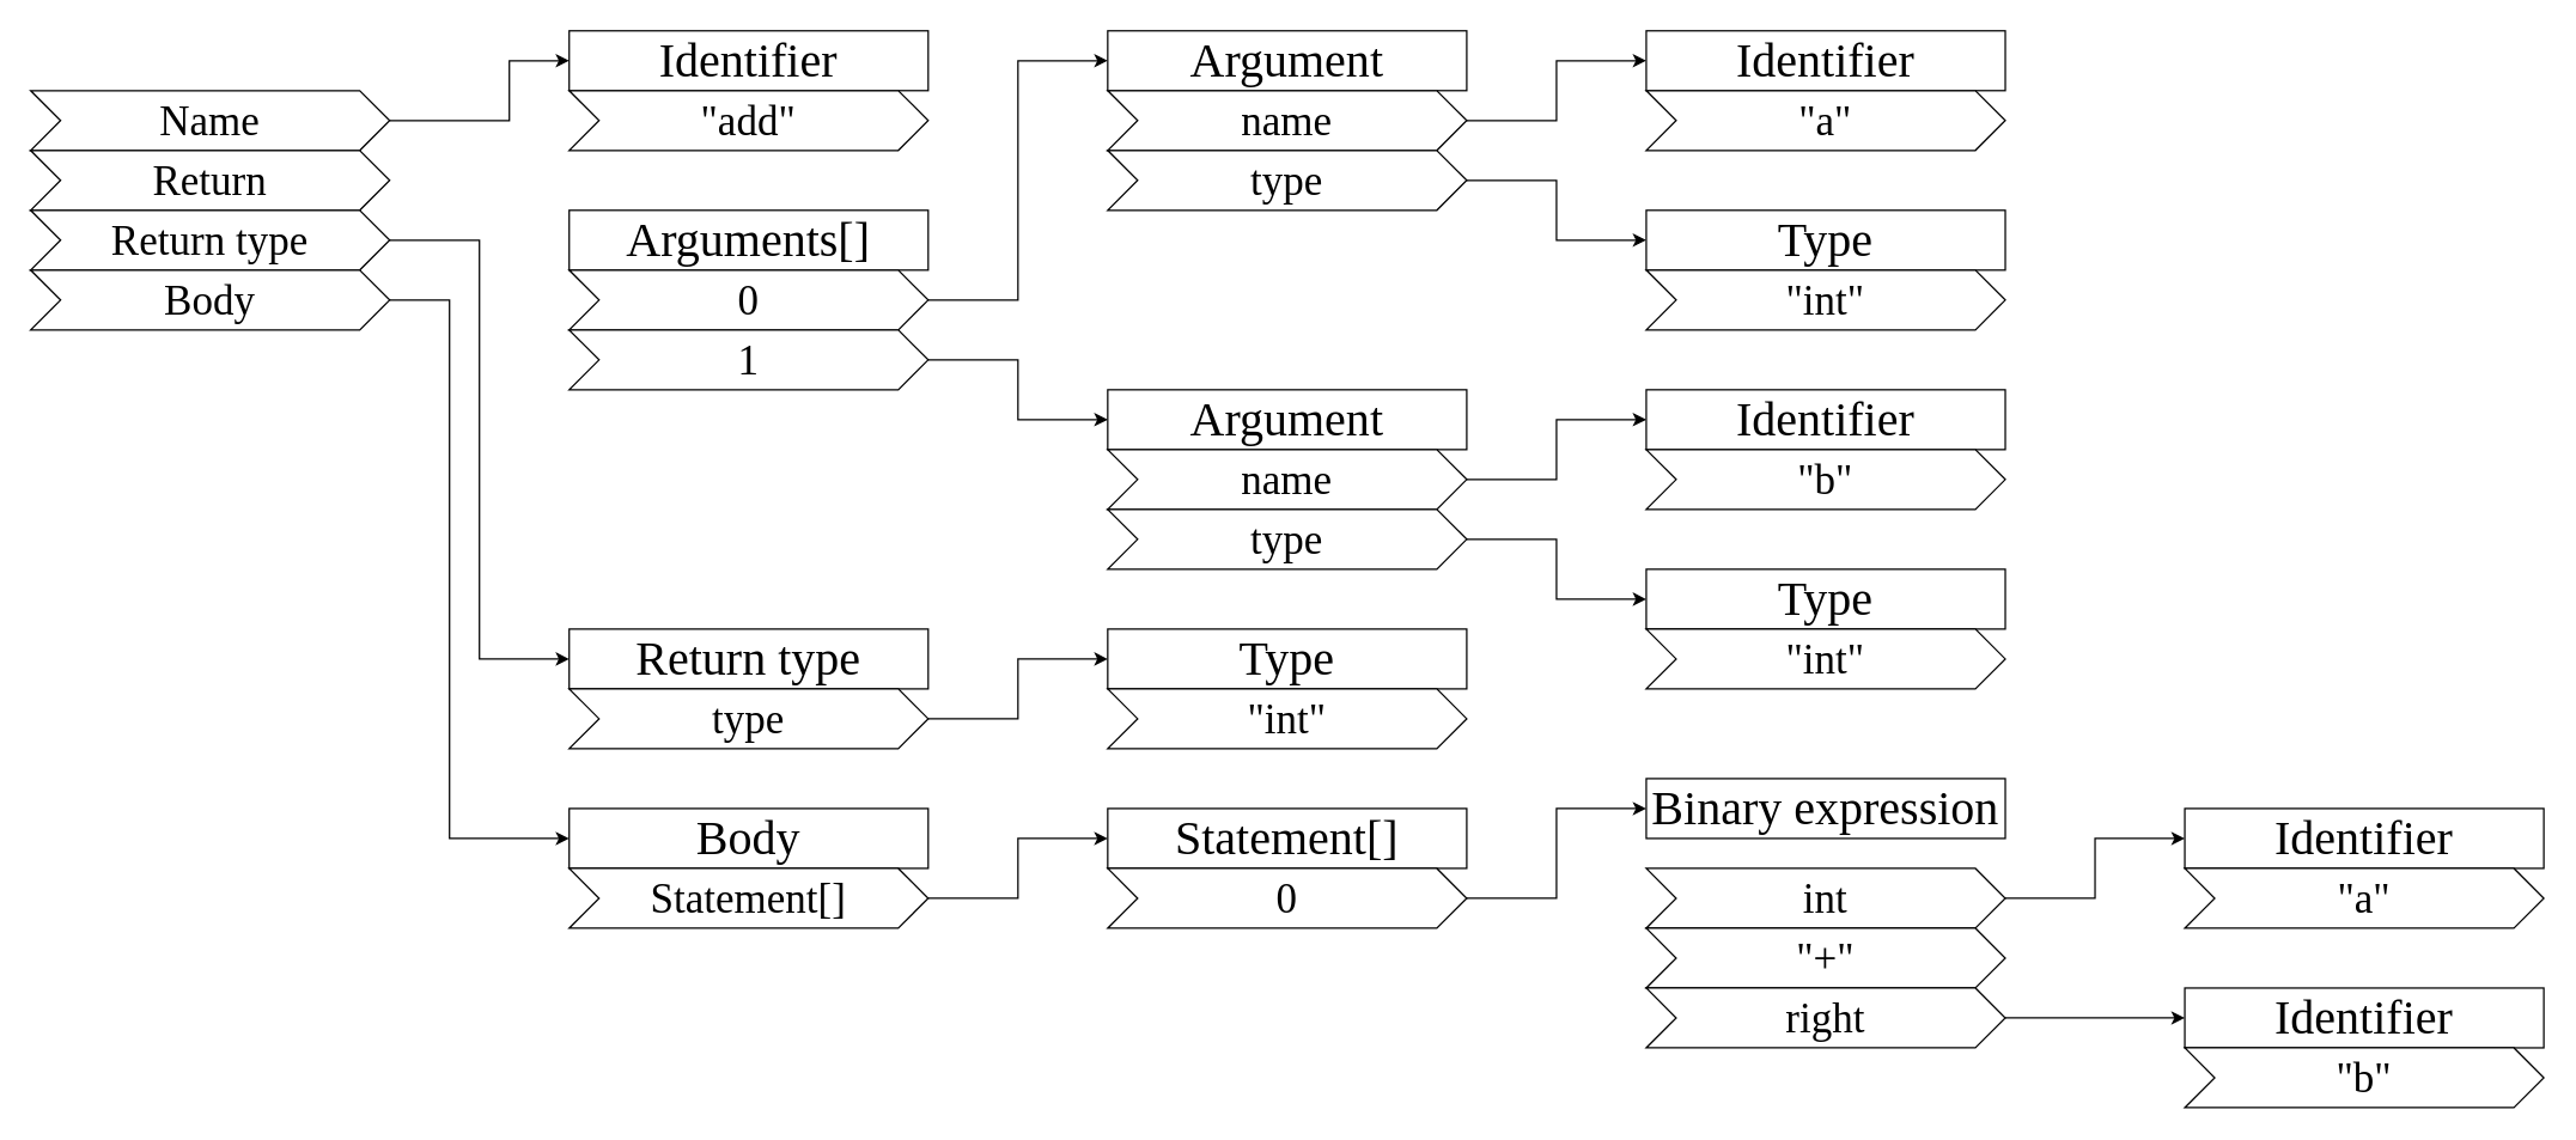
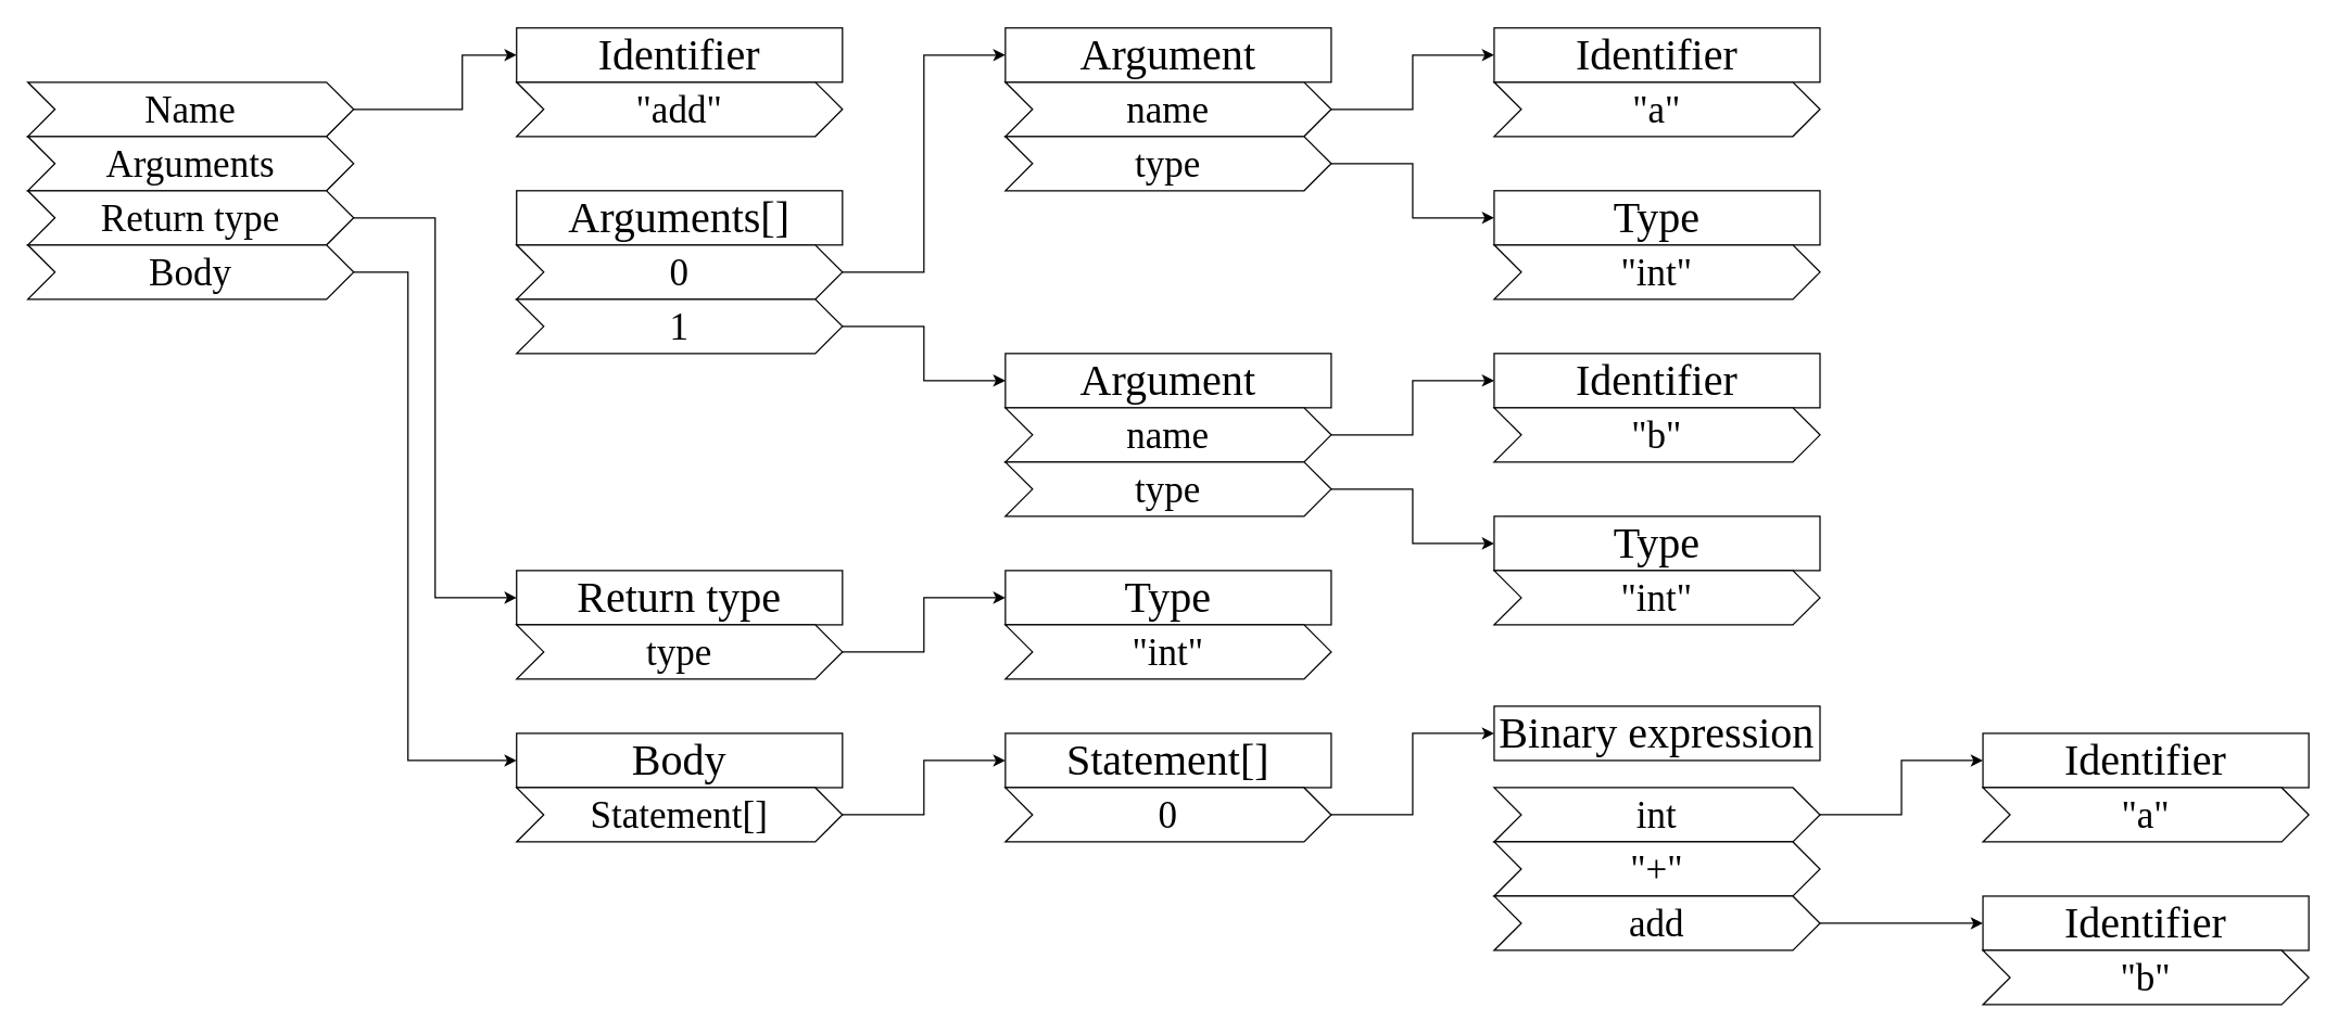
  <mxCell id="0" />
  <mxCell id="1" parent="0" />
  <mxCell id="2" style="edgeStyle=orthogonalEdgeStyle;rounded=0;orthogonalLoop=1;jettySize=auto;html=1;entryX=0;entryY=0.5;entryDx=0;entryDy=0;fontFamily=UGent Panno Text;fontSize=28;fontColor=default;" edge="1" parent="1" source="3" target="9"><mxGeometry relative="1" as="geometry"><Array as="points"><mxPoint x="340" y="80" /><mxPoint x="340" y="40" /></Array></mxGeometry></mxCell>
  <mxCell id="3" value="Name" style="shape=step;perimeter=stepPerimeter;whiteSpace=wrap;html=1;fixedSize=1;fontFamily=UGent Panno Text;fontSize=28;" vertex="1" parent="1"><mxGeometry x="20" y="60" width="240" height="40" as="geometry" /></mxCell>
- <mxCell id="4" value="Return" style="shape=step;perimeter=stepPerimeter;whiteSpace=wrap;html=1;fixedSize=1;fontFamily=UGent Panno Text;fontSize=28;" vertex="1" parent="1"><mxGeometry x="20" y="100" width="240" height="40" as="geometry" /></mxCell>
+ <mxCell id="4" value="Arguments" style="shape=step;perimeter=stepPerimeter;whiteSpace=wrap;html=1;fixedSize=1;fontFamily=UGent Panno Text;fontSize=28;" vertex="1" parent="1"><mxGeometry x="20" y="100" width="240" height="40" as="geometry" /></mxCell>
  <mxCell id="5" style="edgeStyle=orthogonalEdgeStyle;rounded=0;orthogonalLoop=1;jettySize=auto;html=1;exitX=1;exitY=0.5;exitDx=0;exitDy=0;entryX=0;entryY=0.5;entryDx=0;entryDy=0;fontFamily=UGent Panno Text;fontSize=28;fontColor=default;" edge="1" parent="1" source="6" target="34"><mxGeometry relative="1" as="geometry"><Array as="points"><mxPoint x="320" y="160" /><mxPoint x="320" y="440" /></Array></mxGeometry></mxCell>
  <mxCell id="6" value="Return type" style="shape=step;perimeter=stepPerimeter;whiteSpace=wrap;html=1;fixedSize=1;fontFamily=UGent Panno Text;fontSize=28;" vertex="1" parent="1"><mxGeometry x="20" y="140" width="240" height="40" as="geometry" /></mxCell>
  <mxCell id="7" style="edgeStyle=orthogonalEdgeStyle;rounded=0;orthogonalLoop=1;jettySize=auto;html=1;exitX=1;exitY=0.5;exitDx=0;exitDy=0;entryX=0;entryY=0.5;entryDx=0;entryDy=0;fontFamily=UGent Panno Text;fontSize=28;fontColor=default;" edge="1" parent="1" source="8" target="39"><mxGeometry relative="1" as="geometry"><Array as="points"><mxPoint x="300" y="200" /><mxPoint x="300" y="560" /></Array></mxGeometry></mxCell>
  <mxCell id="8" value="Body" style="shape=step;perimeter=stepPerimeter;whiteSpace=wrap;html=1;fixedSize=1;fontFamily=UGent Panno Text;fontSize=28;" vertex="1" parent="1"><mxGeometry x="20" y="180" width="240" height="40" as="geometry" /></mxCell>
  <mxCell id="9" value="Identifier" style="rounded=0;whiteSpace=wrap;html=1;fontFamily=UGent Panno Text;fontSize=32;" vertex="1" parent="1"><mxGeometry x="380" y="20" width="240" height="40" as="geometry" /></mxCell>
  <mxCell id="10" value="&quot;add&quot;" style="shape=step;perimeter=stepPerimeter;whiteSpace=wrap;html=1;fixedSize=1;fontFamily=UGent Panno Text;fontSize=28;" vertex="1" parent="1"><mxGeometry x="380" y="60" width="240" height="40" as="geometry" /></mxCell>
  <mxCell id="11" value="Arguments[]" style="rounded=0;whiteSpace=wrap;html=1;fontFamily=UGent Panno Text;fontSize=32;" vertex="1" parent="1"><mxGeometry x="380" y="140" width="240" height="40" as="geometry" /></mxCell>
  <mxCell id="12" style="edgeStyle=orthogonalEdgeStyle;rounded=0;orthogonalLoop=1;jettySize=auto;html=1;exitX=1;exitY=0.5;exitDx=0;exitDy=0;entryX=0;entryY=0.5;entryDx=0;entryDy=0;fontFamily=UGent Panno Text;fontSize=28;fontColor=default;" edge="1" parent="1" source="13" target="16"><mxGeometry relative="1" as="geometry" /></mxCell>
  <mxCell id="13" value="0" style="shape=step;perimeter=stepPerimeter;whiteSpace=wrap;html=1;fixedSize=1;fontFamily=UGent Panno Text;fontSize=28;" vertex="1" parent="1"><mxGeometry x="380" y="180" width="240" height="40" as="geometry" /></mxCell>
  <mxCell id="14" style="edgeStyle=orthogonalEdgeStyle;rounded=0;orthogonalLoop=1;jettySize=auto;html=1;exitX=1;exitY=0.5;exitDx=0;exitDy=0;entryX=0;entryY=0.5;entryDx=0;entryDy=0;fontFamily=UGent Panno Text;fontSize=28;fontColor=default;" edge="1" parent="1" source="15" target="25"><mxGeometry relative="1" as="geometry" /></mxCell>
  <mxCell id="15" value="1" style="shape=step;perimeter=stepPerimeter;whiteSpace=wrap;html=1;fixedSize=1;fontFamily=UGent Panno Text;fontSize=28;" vertex="1" parent="1"><mxGeometry x="380" y="220" width="240" height="40" as="geometry" /></mxCell>
  <mxCell id="16" value="Argument" style="rounded=0;whiteSpace=wrap;html=1;fontFamily=UGent Panno Text;fontSize=32;" vertex="1" parent="1"><mxGeometry x="740" y="20" width="240" height="40" as="geometry" /></mxCell>
  <mxCell id="17" style="edgeStyle=orthogonalEdgeStyle;rounded=0;orthogonalLoop=1;jettySize=auto;html=1;exitX=1;exitY=0.5;exitDx=0;exitDy=0;entryX=0;entryY=0.5;entryDx=0;entryDy=0;fontFamily=UGent Panno Text;fontSize=28;fontColor=default;" edge="1" parent="1" source="18" target="21"><mxGeometry relative="1" as="geometry" /></mxCell>
  <mxCell id="18" value="name" style="shape=step;perimeter=stepPerimeter;whiteSpace=wrap;html=1;fixedSize=1;fontFamily=UGent Panno Text;fontSize=28;" vertex="1" parent="1"><mxGeometry x="740" y="60" width="240" height="40" as="geometry" /></mxCell>
  <mxCell id="19" style="edgeStyle=orthogonalEdgeStyle;rounded=0;orthogonalLoop=1;jettySize=auto;html=1;exitX=1;exitY=0.5;exitDx=0;exitDy=0;entryX=0;entryY=0.5;entryDx=0;entryDy=0;fontFamily=UGent Panno Text;fontSize=28;fontColor=default;" edge="1" parent="1" source="20" target="23"><mxGeometry relative="1" as="geometry" /></mxCell>
  <mxCell id="20" value="type" style="shape=step;perimeter=stepPerimeter;whiteSpace=wrap;html=1;fixedSize=1;fontFamily=UGent Panno Text;fontSize=28;" vertex="1" parent="1"><mxGeometry x="740" y="100" width="240" height="40" as="geometry" /></mxCell>
  <mxCell id="21" value="Identifier" style="rounded=0;whiteSpace=wrap;html=1;fontFamily=UGent Panno Text;fontSize=32;" vertex="1" parent="1"><mxGeometry x="1100" y="20" width="240" height="40" as="geometry" /></mxCell>
  <mxCell id="22" value="&quot;a&quot;" style="shape=step;perimeter=stepPerimeter;whiteSpace=wrap;html=1;fixedSize=1;fontFamily=UGent Panno Text;fontSize=28;" vertex="1" parent="1"><mxGeometry x="1100" y="60" width="240" height="40" as="geometry" /></mxCell>
  <mxCell id="23" value="Type" style="rounded=0;whiteSpace=wrap;html=1;fontFamily=UGent Panno Text;fontSize=32;" vertex="1" parent="1"><mxGeometry x="1100" y="140" width="240" height="40" as="geometry" /></mxCell>
  <mxCell id="24" value="&quot;int&quot;" style="shape=step;perimeter=stepPerimeter;whiteSpace=wrap;html=1;fixedSize=1;fontFamily=UGent Panno Text;fontSize=28;" vertex="1" parent="1"><mxGeometry x="1100" y="180" width="240" height="40" as="geometry" /></mxCell>
  <mxCell id="25" value="Argument" style="rounded=0;whiteSpace=wrap;html=1;fontFamily=UGent Panno Text;fontSize=32;" vertex="1" parent="1"><mxGeometry x="740" y="260" width="240" height="40" as="geometry" /></mxCell>
  <mxCell id="26" style="edgeStyle=orthogonalEdgeStyle;rounded=0;orthogonalLoop=1;jettySize=auto;html=1;exitX=1;exitY=0.5;exitDx=0;exitDy=0;entryX=0;entryY=0.5;entryDx=0;entryDy=0;fontFamily=UGent Panno Text;fontSize=28;fontColor=default;" edge="1" parent="1" source="27" target="30"><mxGeometry relative="1" as="geometry" /></mxCell>
  <mxCell id="27" value="name" style="shape=step;perimeter=stepPerimeter;whiteSpace=wrap;html=1;fixedSize=1;fontFamily=UGent Panno Text;fontSize=28;" vertex="1" parent="1"><mxGeometry x="740" y="300" width="240" height="40" as="geometry" /></mxCell>
  <mxCell id="28" style="edgeStyle=orthogonalEdgeStyle;rounded=0;orthogonalLoop=1;jettySize=auto;html=1;exitX=1;exitY=0.5;exitDx=0;exitDy=0;entryX=0;entryY=0.5;entryDx=0;entryDy=0;fontFamily=UGent Panno Text;fontSize=28;fontColor=default;" edge="1" parent="1" source="29" target="32"><mxGeometry relative="1" as="geometry" /></mxCell>
  <mxCell id="29" value="type" style="shape=step;perimeter=stepPerimeter;whiteSpace=wrap;html=1;fixedSize=1;fontFamily=UGent Panno Text;fontSize=28;" vertex="1" parent="1"><mxGeometry x="740" y="340" width="240" height="40" as="geometry" /></mxCell>
  <mxCell id="30" value="Identifier" style="rounded=0;whiteSpace=wrap;html=1;fontFamily=UGent Panno Text;fontSize=32;" vertex="1" parent="1"><mxGeometry x="1100" y="260" width="240" height="40" as="geometry" /></mxCell>
  <mxCell id="31" value="&quot;b&quot;" style="shape=step;perimeter=stepPerimeter;whiteSpace=wrap;html=1;fixedSize=1;fontFamily=UGent Panno Text;fontSize=28;" vertex="1" parent="1"><mxGeometry x="1100" y="300" width="240" height="40" as="geometry" /></mxCell>
  <mxCell id="32" value="Type" style="rounded=0;whiteSpace=wrap;html=1;fontFamily=UGent Panno Text;fontSize=32;" vertex="1" parent="1"><mxGeometry x="1100" y="380" width="240" height="40" as="geometry" /></mxCell>
  <mxCell id="33" value="&quot;int&quot;" style="shape=step;perimeter=stepPerimeter;whiteSpace=wrap;html=1;fixedSize=1;fontFamily=UGent Panno Text;fontSize=28;" vertex="1" parent="1"><mxGeometry x="1100" y="420" width="240" height="40" as="geometry" /></mxCell>
  <mxCell id="34" value="Return type" style="rounded=0;whiteSpace=wrap;html=1;fontFamily=UGent Panno Text;fontSize=32;" vertex="1" parent="1"><mxGeometry x="380" y="420" width="240" height="40" as="geometry" /></mxCell>
  <mxCell id="35" style="edgeStyle=orthogonalEdgeStyle;rounded=0;orthogonalLoop=1;jettySize=auto;html=1;exitX=1;exitY=0.5;exitDx=0;exitDy=0;entryX=0;entryY=0.5;entryDx=0;entryDy=0;fontFamily=UGent Panno Text;fontSize=28;fontColor=default;" edge="1" parent="1" source="36" target="37"><mxGeometry relative="1" as="geometry" /></mxCell>
  <mxCell id="36" value="type" style="shape=step;perimeter=stepPerimeter;whiteSpace=wrap;html=1;fixedSize=1;fontFamily=UGent Panno Text;fontSize=28;" vertex="1" parent="1"><mxGeometry x="380" y="460" width="240" height="40" as="geometry" /></mxCell>
  <mxCell id="37" value="Type" style="rounded=0;whiteSpace=wrap;html=1;fontFamily=UGent Panno Text;fontSize=32;" vertex="1" parent="1"><mxGeometry x="740" y="420" width="240" height="40" as="geometry" /></mxCell>
  <mxCell id="38" value="&quot;int&quot;" style="shape=step;perimeter=stepPerimeter;whiteSpace=wrap;html=1;fixedSize=1;fontFamily=UGent Panno Text;fontSize=28;" vertex="1" parent="1"><mxGeometry x="740" y="460" width="240" height="40" as="geometry" /></mxCell>
  <mxCell id="39" value="Body" style="rounded=0;whiteSpace=wrap;html=1;fontFamily=UGent Panno Text;fontSize=32;" vertex="1" parent="1"><mxGeometry x="380" y="540" width="240" height="40" as="geometry" /></mxCell>
  <mxCell id="40" style="edgeStyle=orthogonalEdgeStyle;rounded=0;orthogonalLoop=1;jettySize=auto;html=1;exitX=1;exitY=0.5;exitDx=0;exitDy=0;entryX=0;entryY=0.5;entryDx=0;entryDy=0;fontFamily=UGent Panno Text;fontSize=28;fontColor=default;" edge="1" parent="1" source="41" target="42"><mxGeometry relative="1" as="geometry" /></mxCell>
  <mxCell id="41" value="Statement[]" style="shape=step;perimeter=stepPerimeter;whiteSpace=wrap;html=1;fixedSize=1;fontFamily=UGent Panno Text;fontSize=28;" vertex="1" parent="1"><mxGeometry x="380" y="580" width="240" height="40" as="geometry" /></mxCell>
  <mxCell id="42" value="Statement[]" style="rounded=0;whiteSpace=wrap;html=1;fontFamily=UGent Panno Text;fontSize=32;" vertex="1" parent="1"><mxGeometry x="740" y="540" width="240" height="40" as="geometry" /></mxCell>
  <mxCell id="43" style="edgeStyle=orthogonalEdgeStyle;rounded=0;orthogonalLoop=1;jettySize=auto;html=1;exitX=1;exitY=0.5;exitDx=0;exitDy=0;entryX=0;entryY=0.5;entryDx=0;entryDy=0;fontFamily=UGent Panno Text;fontSize=28;fontColor=default;" edge="1" parent="1" source="44" target="45"><mxGeometry relative="1" as="geometry" /></mxCell>
  <mxCell id="44" value="0" style="shape=step;perimeter=stepPerimeter;whiteSpace=wrap;html=1;fixedSize=1;fontFamily=UGent Panno Text;fontSize=28;" vertex="1" parent="1"><mxGeometry x="740" y="580" width="240" height="40" as="geometry" /></mxCell>
  <mxCell id="45" value="Binary expression" style="rounded=0;whiteSpace=wrap;html=1;fontFamily=UGent Panno Text;fontSize=32;" vertex="1" parent="1"><mxGeometry x="1100" y="520" width="240" height="40" as="geometry" /></mxCell>
  <mxCell id="46" style="edgeStyle=orthogonalEdgeStyle;rounded=0;orthogonalLoop=1;jettySize=auto;html=1;exitX=1;exitY=0.5;exitDx=0;exitDy=0;entryX=0;entryY=0.5;entryDx=0;entryDy=0;fontFamily=UGent Panno Text;fontSize=28;fontColor=default;" edge="1" parent="1" source="47" target="53"><mxGeometry relative="1" as="geometry" /></mxCell>
  <mxCell id="47" value="int" style="shape=step;perimeter=stepPerimeter;whiteSpace=wrap;html=1;fixedSize=1;fontFamily=UGent Panno Text;fontSize=28;" vertex="1" parent="1"><mxGeometry x="1100" y="580" width="240" height="40" as="geometry" /></mxCell>
  <mxCell id="48" value="&quot;+&quot;" style="shape=step;perimeter=stepPerimeter;whiteSpace=wrap;html=1;fixedSize=1;fontFamily=UGent Panno Text;fontSize=28;" vertex="1" parent="1"><mxGeometry x="1100" y="620" width="240" height="40" as="geometry" /></mxCell>
  <mxCell id="49" style="edgeStyle=orthogonalEdgeStyle;rounded=0;orthogonalLoop=1;jettySize=auto;html=1;exitX=1;exitY=0.5;exitDx=0;exitDy=0;entryX=0;entryY=0.5;entryDx=0;entryDy=0;fontFamily=UGent Panno Text;fontSize=28;fontColor=default;" edge="1" parent="1" source="50" target="51"><mxGeometry relative="1" as="geometry" /></mxCell>
- <mxCell id="50" value="right" style="shape=step;perimeter=stepPerimeter;whiteSpace=wrap;html=1;fixedSize=1;fontFamily=UGent Panno Text;fontSize=28;" vertex="1" parent="1"><mxGeometry x="1100" y="660" width="240" height="40" as="geometry" /></mxCell>
+ <mxCell id="50" value="add" style="shape=step;perimeter=stepPerimeter;whiteSpace=wrap;html=1;fixedSize=1;fontFamily=UGent Panno Text;fontSize=28;" vertex="1" parent="1"><mxGeometry x="1100" y="660" width="240" height="40" as="geometry" /></mxCell>
  <mxCell id="51" value="Identifier" style="rounded=0;whiteSpace=wrap;html=1;fontFamily=UGent Panno Text;fontSize=32;" vertex="1" parent="1"><mxGeometry x="1460" y="660" width="240" height="40" as="geometry" /></mxCell>
  <mxCell id="52" value="&quot;b&quot;" style="shape=step;perimeter=stepPerimeter;whiteSpace=wrap;html=1;fixedSize=1;fontFamily=UGent Panno Text;fontSize=28;" vertex="1" parent="1"><mxGeometry x="1460" y="700" width="240" height="40" as="geometry" /></mxCell>
  <mxCell id="53" value="Identifier" style="rounded=0;whiteSpace=wrap;html=1;fontFamily=UGent Panno Text;fontSize=32;" vertex="1" parent="1"><mxGeometry x="1460" y="540" width="240" height="40" as="geometry" /></mxCell>
  <mxCell id="54" value="&quot;a&quot;" style="shape=step;perimeter=stepPerimeter;whiteSpace=wrap;html=1;fixedSize=1;fontFamily=UGent Panno Text;fontSize=28;" vertex="1" parent="1"><mxGeometry x="1460" y="580" width="240" height="40" as="geometry" /></mxCell>
